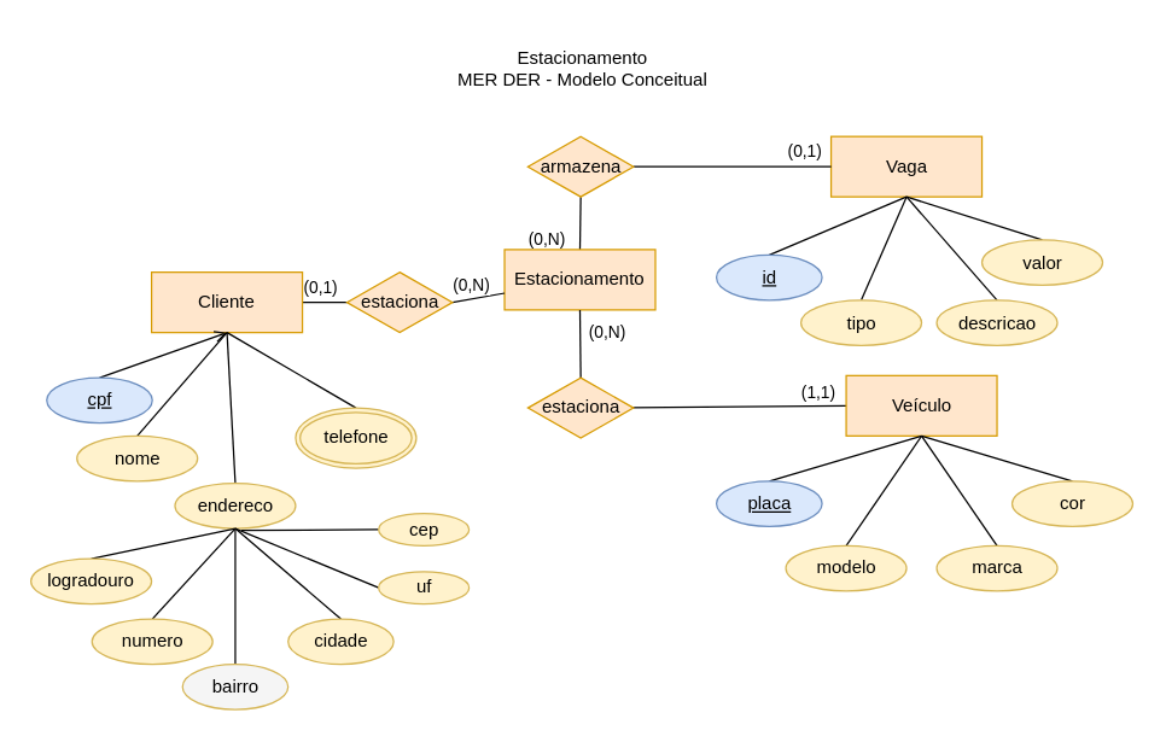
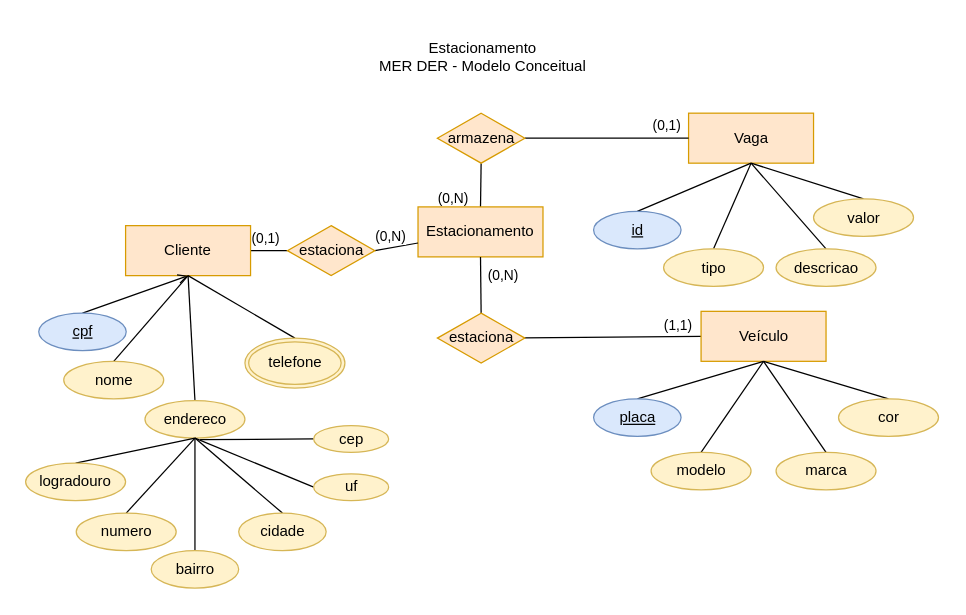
  <mxCell id="0" />
  <mxCell id="1" parent="0" />
  <mxCell id="2" value="Estacionamento&lt;br&gt;MER DER - Modelo Conceitual" style="text;html=1;strokeColor=none;fillColor=none;align=center;verticalAlign=middle;whiteSpace=wrap;rounded=0;" vertex="1" parent="1"><mxGeometry x="276" y="20" width="220" height="50" as="geometry" /></mxCell>
  <mxCell id="3" value="(0,1)" style="edgeStyle=none;rounded=0;orthogonalLoop=1;jettySize=auto;html=1;exitX=1;exitY=0.5;exitDx=0;exitDy=0;entryX=0;entryY=0.5;entryDx=0;entryDy=0;endArrow=none;endFill=0;" edge="1" parent="1" source="4" target="47"><mxGeometry x="-0.186" y="10" relative="1" as="geometry"><mxPoint as="offset" /></mxGeometry></mxCell>
  <mxCell id="4" value="Cliente" style="whiteSpace=wrap;html=1;align=center;fillColor=#ffe6cc;strokeColor=#d79b00;" vertex="1" parent="1"><mxGeometry x="100" y="180" width="100" height="40" as="geometry" /></mxCell>
  <mxCell id="5" style="edgeStyle=none;rounded=0;orthogonalLoop=1;jettySize=auto;html=1;exitX=0.5;exitY=0;exitDx=0;exitDy=0;entryX=0.5;entryY=1;entryDx=0;entryDy=0;endArrow=open;endFill=0;" edge="1" parent="1" source="6" target="4"><mxGeometry relative="1" as="geometry" /></mxCell>
  <mxCell id="6" value="cpf" style="ellipse;whiteSpace=wrap;html=1;align=center;fontStyle=4;fillColor=#dae8fc;strokeColor=#6c8ebf;" vertex="1" parent="1"><mxGeometry x="30.5" y="250" width="70" height="30" as="geometry" /></mxCell>
  <mxCell id="7" style="edgeStyle=none;rounded=0;orthogonalLoop=1;jettySize=auto;html=1;exitX=0.5;exitY=0;exitDx=0;exitDy=0;entryX=0.5;entryY=1;entryDx=0;entryDy=0;endArrow=none;endFill=0;" edge="1" parent="1" source="8" target="4"><mxGeometry relative="1" as="geometry" /></mxCell>
  <mxCell id="8" value="nome" style="ellipse;whiteSpace=wrap;html=1;align=center;fillColor=#fff2cc;strokeColor=#d6b656;" vertex="1" parent="1"><mxGeometry x="50.5" y="288.57" width="80" height="30" as="geometry" /></mxCell>
  <mxCell id="9" style="edgeStyle=none;rounded=0;orthogonalLoop=1;jettySize=auto;html=1;exitX=0.5;exitY=0;exitDx=0;exitDy=0;entryX=0.5;entryY=1;entryDx=0;entryDy=0;endArrow=none;endFill=0;" edge="1" parent="1" source="10" target="4"><mxGeometry relative="1" as="geometry" /></mxCell>
  <mxCell id="10" value="endereco" style="ellipse;whiteSpace=wrap;html=1;align=center;fillColor=#fff2cc;strokeColor=#d6b656;" vertex="1" parent="1"><mxGeometry x="115.5" y="320" width="80" height="30" as="geometry" /></mxCell>
  <mxCell id="11" style="edgeStyle=none;rounded=0;orthogonalLoop=1;jettySize=auto;html=1;exitX=0.5;exitY=0;exitDx=0;exitDy=0;entryX=0.5;entryY=1;entryDx=0;entryDy=0;endArrow=none;endFill=0;" edge="1" parent="1" source="12" target="10"><mxGeometry relative="1" as="geometry" /></mxCell>
  <mxCell id="12" value="logradouro" style="ellipse;whiteSpace=wrap;html=1;align=center;fillColor=#fff2cc;strokeColor=#d6b656;" vertex="1" parent="1"><mxGeometry x="20" y="370" width="80" height="30" as="geometry" /></mxCell>
  <mxCell id="13" style="edgeStyle=none;rounded=0;orthogonalLoop=1;jettySize=auto;html=1;exitX=0.5;exitY=0;exitDx=0;exitDy=0;entryX=0.5;entryY=1;entryDx=0;entryDy=0;endArrow=none;endFill=0;" edge="1" parent="1" source="14" target="10"><mxGeometry relative="1" as="geometry" /></mxCell>
  <mxCell id="14" value="numero" style="ellipse;whiteSpace=wrap;html=1;align=center;fillColor=#fff2cc;strokeColor=#d6b656;" vertex="1" parent="1"><mxGeometry x="60.5" y="410" width="80" height="30" as="geometry" /></mxCell>
  <mxCell id="15" style="edgeStyle=none;rounded=0;orthogonalLoop=1;jettySize=auto;html=1;exitX=0.5;exitY=0;exitDx=0;exitDy=0;entryX=0.5;entryY=1;entryDx=0;entryDy=0;endArrow=none;endFill=0;" edge="1" parent="1" source="16" target="10"><mxGeometry relative="1" as="geometry" /></mxCell>
- <mxCell id="16" value="bairro" style="ellipse;whiteSpace=wrap;html=1;align=center;fillColor=#f5f5f5;strokeColor=#d6b656;" vertex="1" parent="1"><mxGeometry x="120.5" y="440" width="70" height="30" as="geometry" /></mxCell>
+ <mxCell id="16" value="bairro" style="ellipse;whiteSpace=wrap;html=1;align=center;fillColor=#fff2cc;strokeColor=#d6b656;" vertex="1" parent="1"><mxGeometry x="120.5" y="440" width="70" height="30" as="geometry" /></mxCell>
  <mxCell id="17" style="edgeStyle=none;rounded=0;orthogonalLoop=1;jettySize=auto;html=1;exitX=0.5;exitY=0;exitDx=0;exitDy=0;entryX=0.5;entryY=1;entryDx=0;entryDy=0;endArrow=none;endFill=0;" edge="1" parent="1" source="18" target="10"><mxGeometry relative="1" as="geometry" /></mxCell>
  <mxCell id="18" value="cidade" style="ellipse;whiteSpace=wrap;html=1;align=center;fillColor=#fff2cc;strokeColor=#d6b656;" vertex="1" parent="1"><mxGeometry x="190.5" y="410" width="70" height="30" as="geometry" /></mxCell>
  <mxCell id="19" style="edgeStyle=none;rounded=0;orthogonalLoop=1;jettySize=auto;html=1;exitX=0;exitY=0.5;exitDx=0;exitDy=0;entryX=0.5;entryY=1;entryDx=0;entryDy=0;endArrow=none;endFill=0;" edge="1" parent="1" source="20" target="10"><mxGeometry relative="1" as="geometry" /></mxCell>
  <mxCell id="20" value="uf" style="ellipse;whiteSpace=wrap;html=1;align=center;fillColor=#fff2cc;strokeColor=#d6b656;" vertex="1" parent="1"><mxGeometry x="250.5" y="378.57" width="60" height="21.43" as="geometry" /></mxCell>
  <mxCell id="21" style="edgeStyle=none;rounded=0;orthogonalLoop=1;jettySize=auto;html=1;exitX=0;exitY=0.5;exitDx=0;exitDy=0;endArrow=none;endFill=0;entryX=0.551;entryY=1.04;entryDx=0;entryDy=0;entryPerimeter=0;" edge="1" parent="1" source="22" target="10"><mxGeometry relative="1" as="geometry" /></mxCell>
  <mxCell id="22" value="cep" style="ellipse;whiteSpace=wrap;html=1;align=center;fillColor=#fff2cc;strokeColor=#d6b656;" vertex="1" parent="1"><mxGeometry x="250.5" y="340" width="60" height="21.43" as="geometry" /></mxCell>
  <mxCell id="23" value="(0,N)" style="edgeStyle=none;rounded=0;orthogonalLoop=1;jettySize=auto;html=1;exitX=0.5;exitY=0;exitDx=0;exitDy=0;entryX=0.5;entryY=1;entryDx=0;entryDy=0;endArrow=none;endFill=0;" edge="1" parent="1" source="24" target="51"><mxGeometry x="-0.609" y="22" relative="1" as="geometry"><mxPoint as="offset" /></mxGeometry></mxCell>
  <mxCell id="24" value="Estacionamento" style="whiteSpace=wrap;html=1;align=center;fillColor=#ffe6cc;strokeColor=#d79b00;" vertex="1" parent="1"><mxGeometry x="334" y="165" width="100" height="40" as="geometry" /></mxCell>
  <mxCell id="25" value="Vaga" style="whiteSpace=wrap;html=1;align=center;fillColor=#ffe6cc;strokeColor=#d79b00;" vertex="1" parent="1"><mxGeometry x="550.5" y="90" width="100" height="40" as="geometry" /></mxCell>
  <mxCell id="26" value="(1,1)" style="rounded=0;orthogonalLoop=1;jettySize=auto;html=1;exitX=0;exitY=0.5;exitDx=0;exitDy=0;endArrow=none;endFill=0;" edge="1" parent="1" source="27" target="49"><mxGeometry x="-0.74" y="-9" relative="1" as="geometry"><mxPoint as="offset" /></mxGeometry></mxCell>
  <mxCell id="27" value="Veículo" style="whiteSpace=wrap;html=1;align=center;fillColor=#ffe6cc;strokeColor=#d79b00;" vertex="1" parent="1"><mxGeometry x="560.5" y="248.57" width="100" height="40" as="geometry" /></mxCell>
  <mxCell id="28" style="edgeStyle=none;rounded=0;orthogonalLoop=1;jettySize=auto;html=1;exitX=0.5;exitY=0;exitDx=0;exitDy=0;entryX=0.5;entryY=1;entryDx=0;entryDy=0;endArrow=none;endFill=0;" edge="1" parent="1" source="29" target="4"><mxGeometry relative="1" as="geometry" /></mxCell>
  <mxCell id="29" value="telefone" style="ellipse;shape=doubleEllipse;margin=3;whiteSpace=wrap;html=1;align=center;fillColor=#fff2cc;strokeColor=#d6b656;" vertex="1" parent="1"><mxGeometry x="195.5" y="270" width="80" height="40" as="geometry" /></mxCell>
  <mxCell id="30" style="edgeStyle=none;rounded=0;orthogonalLoop=1;jettySize=auto;html=1;exitX=0.5;exitY=0;exitDx=0;exitDy=0;entryX=0.5;entryY=1;entryDx=0;entryDy=0;endArrow=none;endFill=0;" edge="1" parent="1" source="31" target="25"><mxGeometry relative="1" as="geometry" /></mxCell>
  <mxCell id="31" value="id" style="ellipse;whiteSpace=wrap;html=1;align=center;fontStyle=4;fillColor=#dae8fc;strokeColor=#6c8ebf;" vertex="1" parent="1"><mxGeometry x="474.5" y="168.57" width="70" height="30" as="geometry" /></mxCell>
  <mxCell id="32" style="edgeStyle=none;rounded=0;orthogonalLoop=1;jettySize=auto;html=1;exitX=0.5;exitY=0;exitDx=0;exitDy=0;entryX=0.5;entryY=1;entryDx=0;entryDy=0;endArrow=none;endFill=0;" edge="1" parent="1" source="33" target="25"><mxGeometry relative="1" as="geometry" /></mxCell>
  <mxCell id="33" value="tipo" style="ellipse;whiteSpace=wrap;html=1;align=center;fillColor=#fff2cc;strokeColor=#d6b656;" vertex="1" parent="1"><mxGeometry x="530.5" y="198.57" width="80" height="30" as="geometry" /></mxCell>
  <mxCell id="34" style="edgeStyle=none;rounded=0;orthogonalLoop=1;jettySize=auto;html=1;exitX=0.5;exitY=0;exitDx=0;exitDy=0;entryX=0.5;entryY=1;entryDx=0;entryDy=0;endArrow=none;endFill=0;" edge="1" parent="1" source="35" target="25"><mxGeometry relative="1" as="geometry" /></mxCell>
  <mxCell id="35" value="descricao" style="ellipse;whiteSpace=wrap;html=1;align=center;fillColor=#fff2cc;strokeColor=#d6b656;" vertex="1" parent="1"><mxGeometry x="620.5" y="198.57" width="80" height="30" as="geometry" /></mxCell>
  <mxCell id="36" style="edgeStyle=none;rounded=0;orthogonalLoop=1;jettySize=auto;html=1;exitX=0.5;exitY=0;exitDx=0;exitDy=0;entryX=0.5;entryY=1;entryDx=0;entryDy=0;endArrow=none;endFill=0;" edge="1" parent="1" source="37" target="25"><mxGeometry relative="1" as="geometry" /></mxCell>
  <mxCell id="37" value="valor" style="ellipse;whiteSpace=wrap;html=1;align=center;fillColor=#fff2cc;strokeColor=#d6b656;" vertex="1" parent="1"><mxGeometry x="650.5" y="158.57" width="80" height="30" as="geometry" /></mxCell>
  <mxCell id="38" style="edgeStyle=none;rounded=0;orthogonalLoop=1;jettySize=auto;html=1;exitX=0.5;exitY=0;exitDx=0;exitDy=0;entryX=0.5;entryY=1;entryDx=0;entryDy=0;endArrow=none;endFill=0;" edge="1" parent="1" source="39" target="27"><mxGeometry relative="1" as="geometry" /></mxCell>
  <mxCell id="39" value="placa" style="ellipse;whiteSpace=wrap;html=1;align=center;fontStyle=4;fillColor=#dae8fc;strokeColor=#6c8ebf;" vertex="1" parent="1"><mxGeometry x="474.5" y="318.57" width="70" height="30" as="geometry" /></mxCell>
  <mxCell id="40" style="edgeStyle=none;rounded=0;orthogonalLoop=1;jettySize=auto;html=1;exitX=0.5;exitY=0;exitDx=0;exitDy=0;endArrow=none;endFill=0;entryX=0.5;entryY=1;entryDx=0;entryDy=0;" edge="1" parent="1" source="41" target="27"><mxGeometry relative="1" as="geometry"><mxPoint x="610.5" y="290" as="targetPoint" /></mxGeometry></mxCell>
  <mxCell id="41" value="modelo" style="ellipse;whiteSpace=wrap;html=1;align=center;fillColor=#fff2cc;strokeColor=#d6b656;" vertex="1" parent="1"><mxGeometry x="520.5" y="361.43" width="80" height="30" as="geometry" /></mxCell>
  <mxCell id="42" style="edgeStyle=none;rounded=0;orthogonalLoop=1;jettySize=auto;html=1;exitX=0.5;exitY=0;exitDx=0;exitDy=0;entryX=0.5;entryY=1;entryDx=0;entryDy=0;endArrow=none;endFill=0;" edge="1" parent="1" source="43" target="27"><mxGeometry relative="1" as="geometry" /></mxCell>
  <mxCell id="43" value="marca" style="ellipse;whiteSpace=wrap;html=1;align=center;fillColor=#fff2cc;strokeColor=#d6b656;" vertex="1" parent="1"><mxGeometry x="620.5" y="361.43" width="80" height="30" as="geometry" /></mxCell>
  <mxCell id="44" style="edgeStyle=none;rounded=0;orthogonalLoop=1;jettySize=auto;html=1;exitX=0.5;exitY=0;exitDx=0;exitDy=0;entryX=0.5;entryY=1;entryDx=0;entryDy=0;endArrow=none;endFill=0;" edge="1" parent="1" source="45" target="27"><mxGeometry relative="1" as="geometry" /></mxCell>
  <mxCell id="45" value="cor" style="ellipse;whiteSpace=wrap;html=1;align=center;fillColor=#fff2cc;strokeColor=#d6b656;" vertex="1" parent="1"><mxGeometry x="670.5" y="318.57" width="80" height="30" as="geometry" /></mxCell>
  <mxCell id="46" value="(0,N)" style="edgeStyle=none;rounded=0;orthogonalLoop=1;jettySize=auto;html=1;endArrow=none;endFill=0;exitX=1;exitY=0.5;exitDx=0;exitDy=0;" edge="1" parent="1" source="47" target="24"><mxGeometry x="-0.217" y="9" relative="1" as="geometry"><mxPoint x="312" y="220" as="sourcePoint" /><mxPoint x="312" y="220" as="targetPoint" /><mxPoint as="offset" /></mxGeometry></mxCell>
  <mxCell id="47" value="estaciona" style="shape=rhombus;perimeter=rhombusPerimeter;whiteSpace=wrap;html=1;align=center;fillColor=#ffe6cc;strokeColor=#d79b00;" vertex="1" parent="1"><mxGeometry x="229.5" y="180" width="70" height="40" as="geometry" /></mxCell>
  <mxCell id="48" value="(0,N)" style="edgeStyle=none;rounded=0;orthogonalLoop=1;jettySize=auto;html=1;exitX=0.5;exitY=0;exitDx=0;exitDy=0;entryX=0.5;entryY=1;entryDx=0;entryDy=0;endArrow=none;endFill=0;" edge="1" parent="1" source="49" target="24"><mxGeometry x="0.314" y="-18" relative="1" as="geometry"><mxPoint as="offset" /></mxGeometry></mxCell>
  <mxCell id="49" value="estaciona" style="shape=rhombus;perimeter=rhombusPerimeter;whiteSpace=wrap;html=1;align=center;fillColor=#ffe6cc;strokeColor=#d79b00;" vertex="1" parent="1"><mxGeometry x="349.5" y="250" width="70" height="40" as="geometry" /></mxCell>
  <mxCell id="50" value="(0,1)" style="edgeStyle=none;rounded=0;orthogonalLoop=1;jettySize=auto;html=1;exitX=1;exitY=0.5;exitDx=0;exitDy=0;entryX=0;entryY=0.5;entryDx=0;entryDy=0;endArrow=none;endFill=0;" edge="1" parent="1" source="51" target="25"><mxGeometry x="0.718" y="10" relative="1" as="geometry"><mxPoint as="offset" /></mxGeometry></mxCell>
  <mxCell id="51" value="armazena" style="shape=rhombus;perimeter=rhombusPerimeter;whiteSpace=wrap;html=1;align=center;fillColor=#ffe6cc;strokeColor=#d79b00;" vertex="1" parent="1"><mxGeometry x="349.5" y="90" width="70" height="40" as="geometry" /></mxCell>
